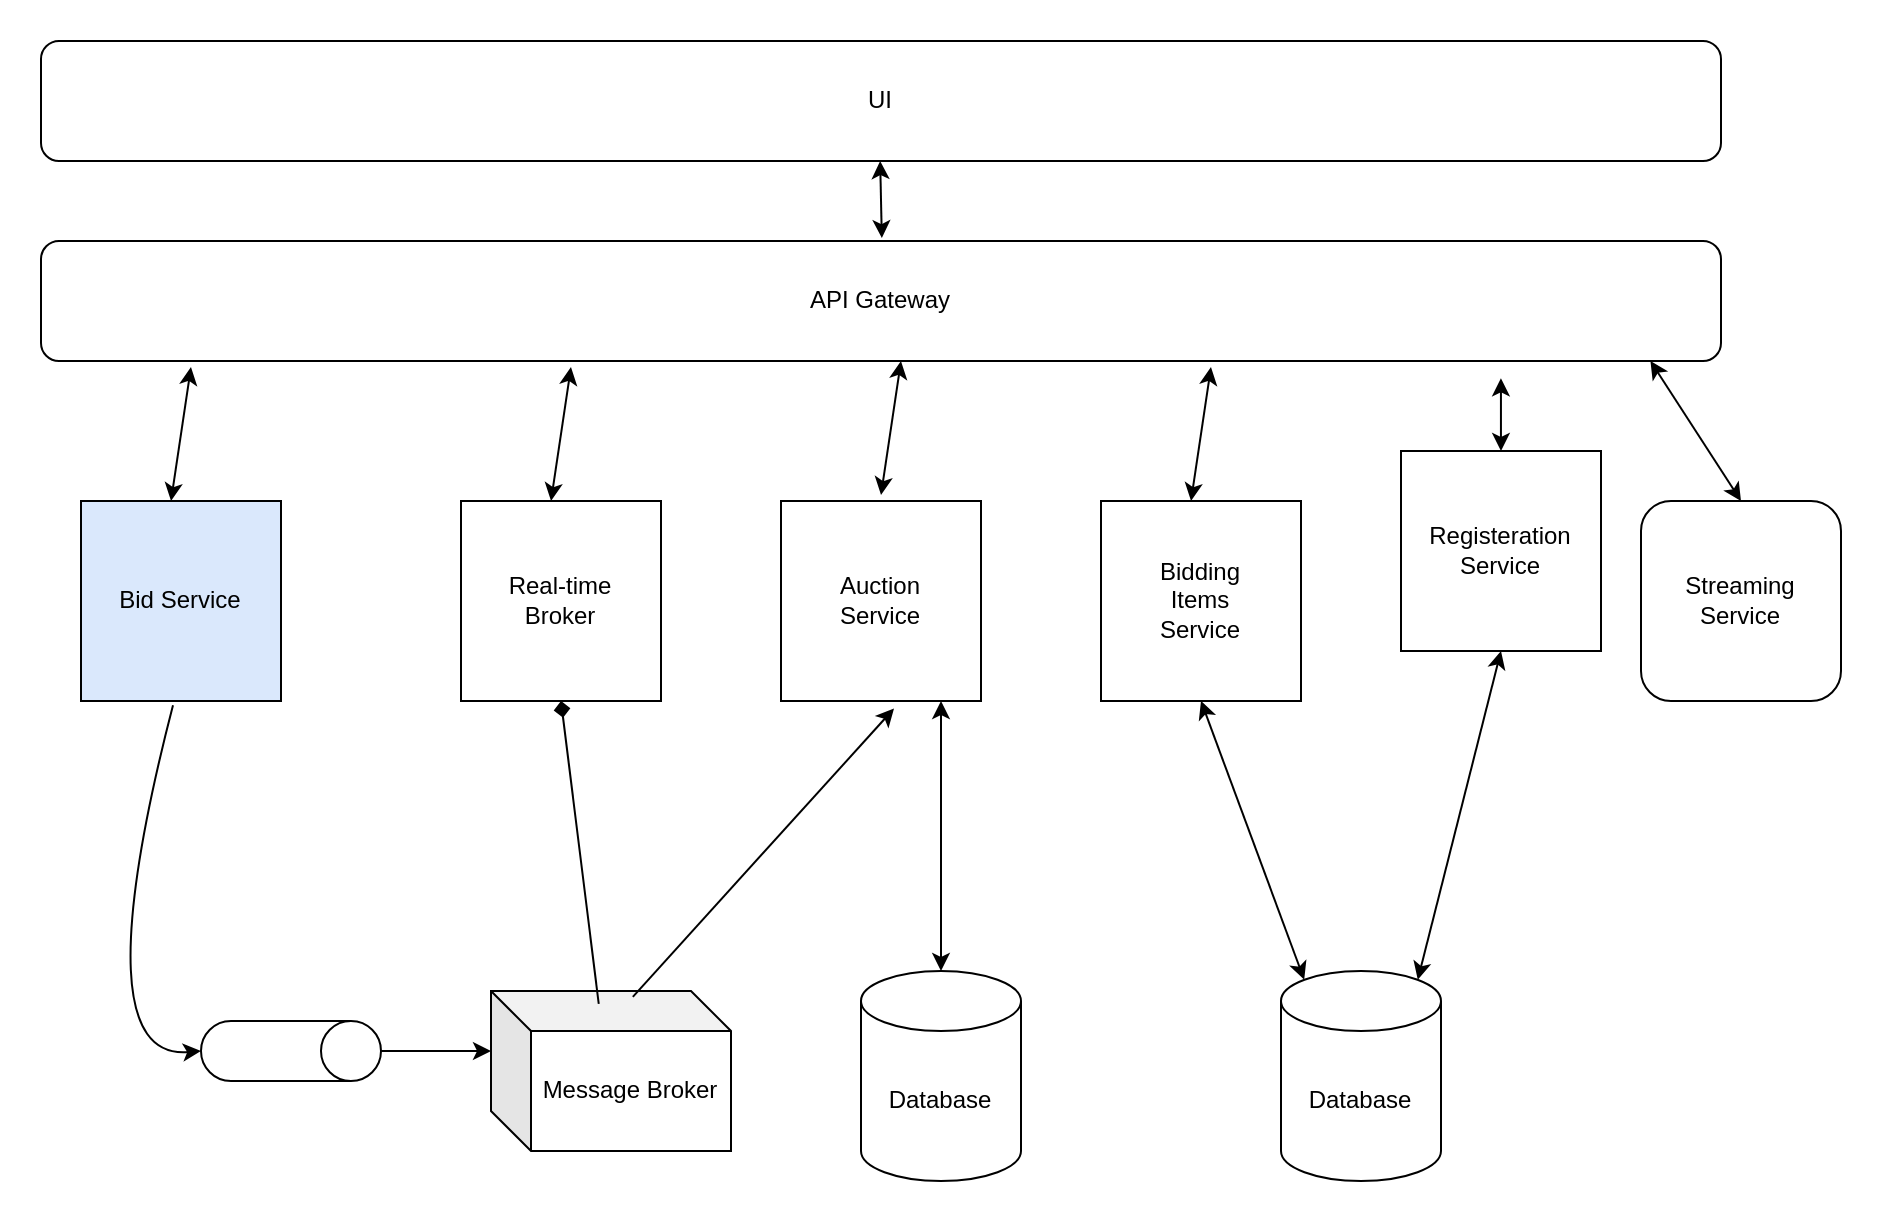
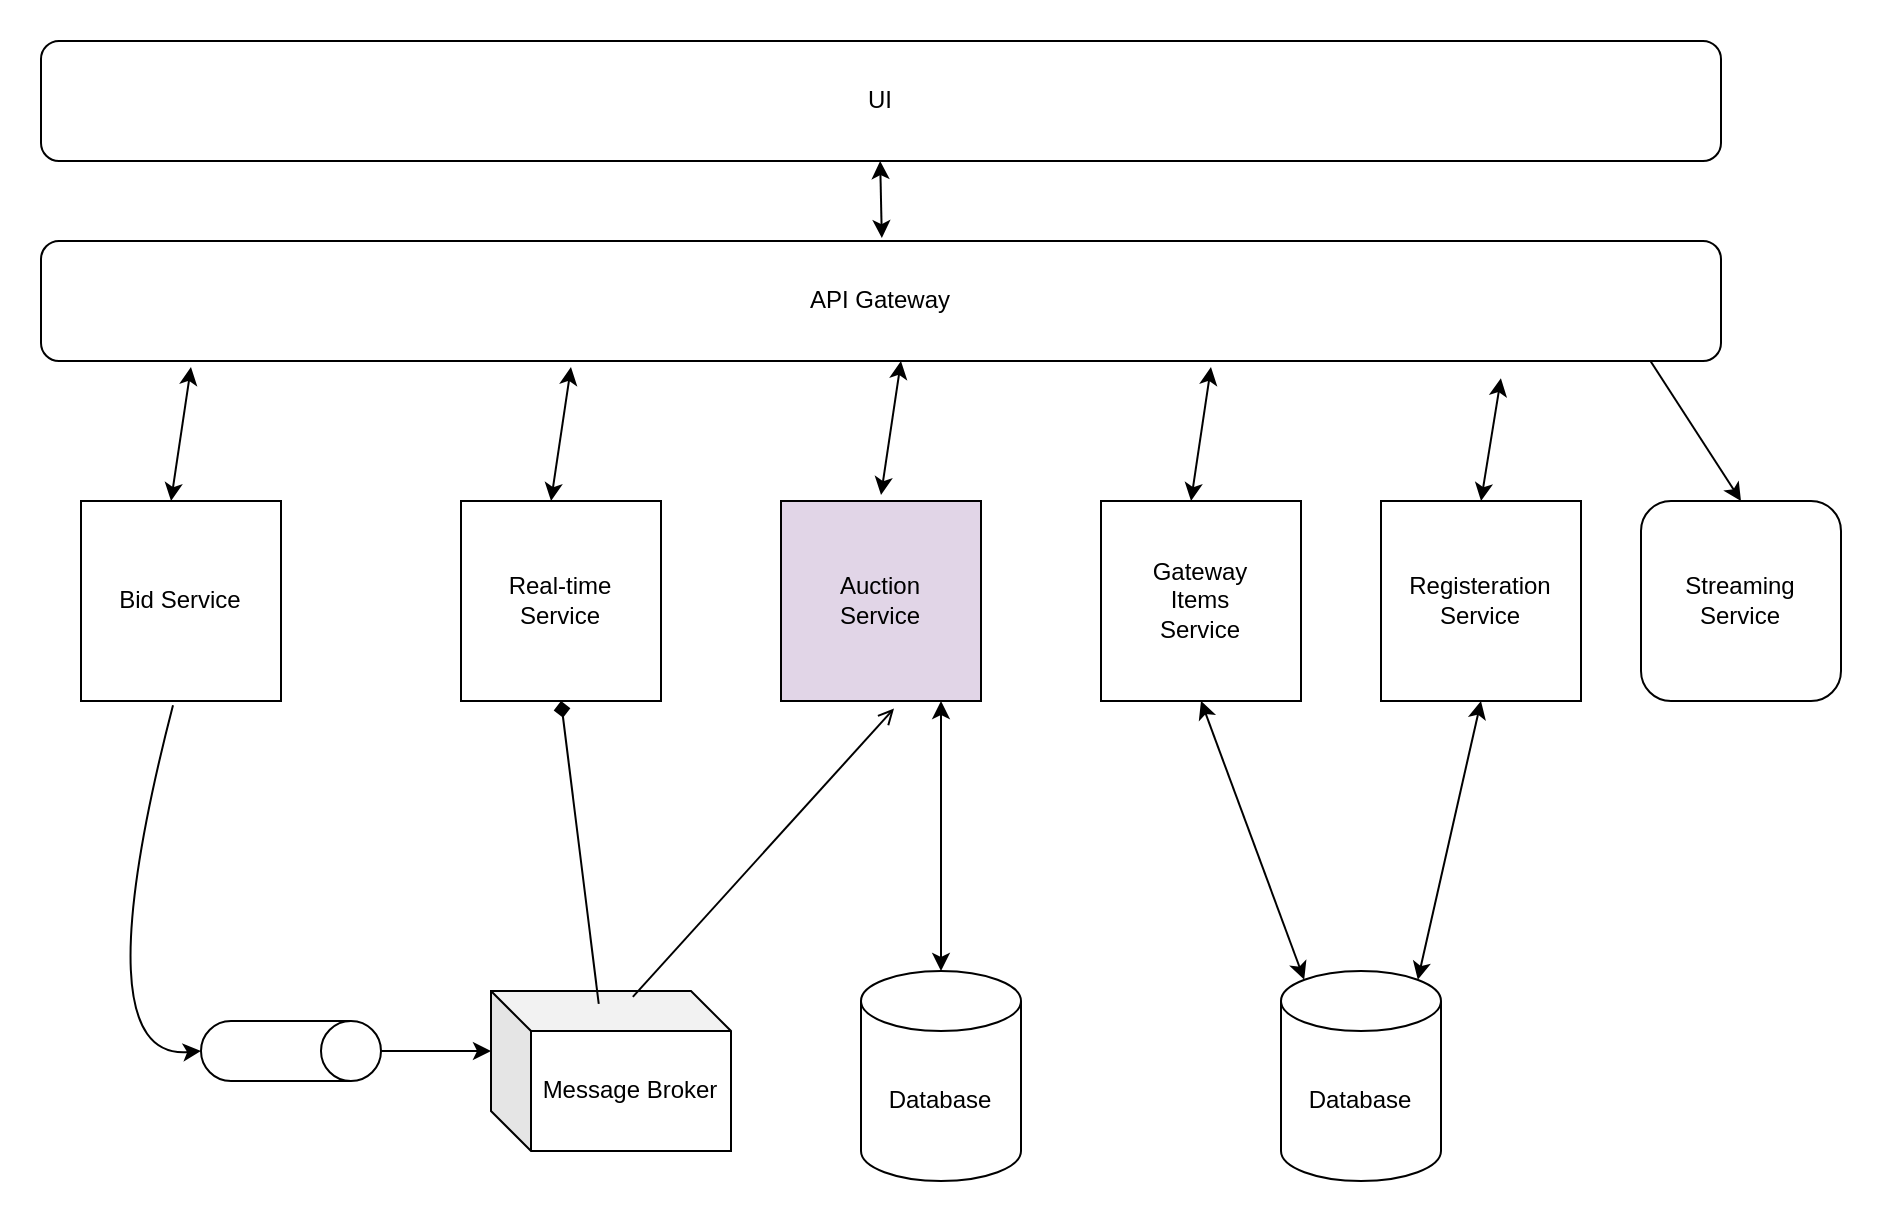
  <mxCell id="0" />
  <mxCell id="1" parent="0" />
  <mxCell id="2" value="API Gateway" style="rounded=1;whiteSpace=wrap;html=1;" vertex="1" parent="1"><mxGeometry x="20" y="120" width="840" height="60" as="geometry" /></mxCell>
- <mxCell id="3" value="Registeration&lt;div&gt;Service&lt;/div&gt;" style="whiteSpace=wrap;html=1;aspect=fixed;" vertex="1" parent="1"><mxGeometry x="700" y="225" width="100" height="100" as="geometry" /></mxCell>
+ <mxCell id="3" value="Registeration&lt;div&gt;Service&lt;/div&gt;" style="whiteSpace=wrap;html=1;aspect=fixed;" vertex="1" parent="1"><mxGeometry x="690" y="250" width="100" height="100" as="geometry" /></mxCell>
  <mxCell id="4" value="" style="curved=1;endArrow=classic;html=1;rounded=0;entryX=0.869;entryY=1.144;entryDx=0;entryDy=0;startArrow=classic;startFill=1;exitX=0.5;exitY=0;exitDx=0;exitDy=0;entryPerimeter=0;" edge="1" parent="1" source="3" target="2"><mxGeometry width="50" height="50" relative="1" as="geometry"><mxPoint x="-40" y="250" as="sourcePoint" /><mxPoint x="10" y="200" as="targetPoint" /><Array as="points" /></mxGeometry></mxCell>
- <mxCell id="5" value="Bid Service" style="whiteSpace=wrap;html=1;aspect=fixed;fillColor=#dae8fc;" vertex="1" parent="1"><mxGeometry x="40" y="250" width="100" height="100" as="geometry" /></mxCell>
- <mxCell id="6" value="Auction&lt;div&gt;Service&lt;/div&gt;" style="whiteSpace=wrap;html=1;aspect=fixed;" vertex="1" parent="1"><mxGeometry x="390" y="250" width="100" height="100" as="geometry" /></mxCell>
- <mxCell id="7" value="Real-time&lt;div&gt;Broker&lt;/div&gt;" style="whiteSpace=wrap;html=1;aspect=fixed;" vertex="1" parent="1"><mxGeometry x="230" y="250" width="100" height="100" as="geometry" /></mxCell>
+ <mxCell id="5" value="Bid Service" style="whiteSpace=wrap;html=1;aspect=fixed;" vertex="1" parent="1"><mxGeometry x="40" y="250" width="100" height="100" as="geometry" /></mxCell>
+ <mxCell id="6" value="Auction&lt;div&gt;Service&lt;/div&gt;" style="whiteSpace=wrap;html=1;aspect=fixed;fillColor=#e1d5e7;" vertex="1" parent="1"><mxGeometry x="390" y="250" width="100" height="100" as="geometry" /></mxCell>
+ <mxCell id="7" value="Real-time&lt;div&gt;Service&lt;/div&gt;" style="whiteSpace=wrap;html=1;aspect=fixed;" vertex="1" parent="1"><mxGeometry x="230" y="250" width="100" height="100" as="geometry" /></mxCell>
  <mxCell id="8" value="Message Broker" style="shape=cube;whiteSpace=wrap;html=1;boundedLbl=1;backgroundOutline=1;darkOpacity=0.05;darkOpacity2=0.1;" vertex="1" parent="1"><mxGeometry x="245" y="495" width="120" height="80" as="geometry" /></mxCell>
  <mxCell id="9" value="" style="curved=1;endArrow=classic;html=1;rounded=0;exitX=0.46;exitY=1.021;exitDx=0;exitDy=0;exitPerimeter=0;entryX=0.5;entryY=1;entryDx=0;entryDy=0;entryPerimeter=0;" edge="1" parent="1" source="5" target="10"><mxGeometry width="50" height="50" relative="1" as="geometry"><mxPoint x="100" y="510" as="sourcePoint" /><mxPoint x="150" y="460" as="targetPoint" /><Array as="points"><mxPoint x="40" y="530" /></Array></mxGeometry></mxCell>
  <mxCell id="10" value="" style="shape=cylinder3;whiteSpace=wrap;html=1;boundedLbl=1;backgroundOutline=1;size=15;rotation=90;" vertex="1" parent="1"><mxGeometry x="130" y="480" width="30" height="90" as="geometry" /></mxCell>
  <mxCell id="11" value="" style="endArrow=classic;html=1;rounded=0;entryX=0;entryY=0;entryDx=0;entryDy=30;entryPerimeter=0;" edge="1" parent="1" source="10" target="8"><mxGeometry width="50" height="50" relative="1" as="geometry"><mxPoint x="160" y="530" as="sourcePoint" /><mxPoint x="170" y="460" as="targetPoint" /><Array as="points" /></mxGeometry></mxCell>
  <mxCell id="12" value="" style="curved=1;endArrow=diamond;html=1;rounded=0;entryX=0.5;entryY=1;entryDx=0;entryDy=0;startArrow=none;startFill=0;endFill=1;exitX=0.449;exitY=0.08;exitDx=0;exitDy=0;exitPerimeter=0;" edge="1" parent="1" source="8" target="7"><mxGeometry width="50" height="50" relative="1" as="geometry"><mxPoint x="330" y="520" as="sourcePoint" /><mxPoint x="380" y="470" as="targetPoint" /><Array as="points" /></mxGeometry></mxCell>
- <mxCell id="13" value="" style="curved=1;endArrow=classic;html=1;rounded=0;entryX=0.565;entryY=1.038;entryDx=0;entryDy=0;entryPerimeter=0;exitX=0.591;exitY=0.037;exitDx=0;exitDy=0;exitPerimeter=0;" edge="1" parent="1" source="8" target="6"><mxGeometry width="50" height="50" relative="1" as="geometry"><mxPoint x="400" y="430" as="sourcePoint" /><mxPoint x="450" y="380" as="targetPoint" /><Array as="points" /></mxGeometry></mxCell>
+ <mxCell id="13" value="" style="curved=1;endArrow=open;html=1;rounded=0;entryX=0.565;entryY=1.038;entryDx=0;entryDy=0;entryPerimeter=0;exitX=0.591;exitY=0.037;exitDx=0;exitDy=0;exitPerimeter=0;" edge="1" parent="1" source="8" target="6"><mxGeometry width="50" height="50" relative="1" as="geometry"><mxPoint x="400" y="430" as="sourcePoint" /><mxPoint x="450" y="380" as="targetPoint" /><Array as="points" /></mxGeometry></mxCell>
  <mxCell id="14" value="" style="endArrow=classic;html=1;rounded=0;entryX=0.5;entryY=1;entryDx=0;entryDy=0;exitX=0.855;exitY=0;exitDx=0;exitDy=4.35;exitPerimeter=0;startArrow=classic;startFill=1;" edge="1" parent="1" source="22" target="3"><mxGeometry width="50" height="50" relative="1" as="geometry"><mxPoint x="-30" y="485" as="sourcePoint" /><mxPoint x="-30" y="390" as="targetPoint" /></mxGeometry></mxCell>
  <mxCell id="15" value="Database" style="shape=cylinder3;whiteSpace=wrap;html=1;boundedLbl=1;backgroundOutline=1;size=15;" vertex="1" parent="1"><mxGeometry x="430" y="485" width="80" height="105" as="geometry" /></mxCell>
  <mxCell id="16" value="" style="curved=1;endArrow=classic;html=1;rounded=0;exitX=0.5;exitY=0;exitDx=0;exitDy=0;exitPerimeter=0;startArrow=classic;startFill=1;" edge="1" parent="1" source="15"><mxGeometry width="50" height="50" relative="1" as="geometry"><mxPoint x="530" y="360" as="sourcePoint" /><mxPoint x="470" y="350" as="targetPoint" /><Array as="points" /></mxGeometry></mxCell>
  <mxCell id="17" value="" style="curved=1;endArrow=classic;html=1;rounded=0;entryX=0.043;entryY=1.053;entryDx=0;entryDy=0;entryPerimeter=0;startArrow=classic;startFill=1;exitX=0.5;exitY=0;exitDx=0;exitDy=0;" edge="1" parent="1"><mxGeometry width="50" height="50" relative="1" as="geometry"><mxPoint x="85" y="250" as="sourcePoint" /><mxPoint x="95" y="183" as="targetPoint" /><Array as="points" /></mxGeometry></mxCell>
  <mxCell id="18" value="" style="curved=1;endArrow=classic;html=1;rounded=0;entryX=0.043;entryY=1.053;entryDx=0;entryDy=0;entryPerimeter=0;startArrow=classic;startFill=1;exitX=0.5;exitY=0;exitDx=0;exitDy=0;" edge="1" parent="1"><mxGeometry width="50" height="50" relative="1" as="geometry"><mxPoint x="275" y="250" as="sourcePoint" /><mxPoint x="285" y="183" as="targetPoint" /><Array as="points" /></mxGeometry></mxCell>
  <mxCell id="19" value="" style="curved=1;endArrow=classic;html=1;rounded=0;entryX=0.043;entryY=1.053;entryDx=0;entryDy=0;entryPerimeter=0;startArrow=classic;startFill=1;exitX=0.5;exitY=0;exitDx=0;exitDy=0;" edge="1" parent="1"><mxGeometry width="50" height="50" relative="1" as="geometry"><mxPoint x="440" y="247" as="sourcePoint" /><mxPoint x="450" y="180" as="targetPoint" /><Array as="points" /></mxGeometry></mxCell>
- <mxCell id="20" value="Bidding&lt;div&gt;Items&lt;/div&gt;&lt;div&gt;Service&lt;/div&gt;" style="whiteSpace=wrap;html=1;aspect=fixed;" vertex="1" parent="1"><mxGeometry x="550" y="250" width="100" height="100" as="geometry" /></mxCell>
+ <mxCell id="20" value="Gateway&lt;div&gt;Items&lt;/div&gt;&lt;div&gt;Service&lt;/div&gt;" style="whiteSpace=wrap;html=1;aspect=fixed;" vertex="1" parent="1"><mxGeometry x="550" y="250" width="100" height="100" as="geometry" /></mxCell>
  <mxCell id="21" value="" style="curved=1;endArrow=classic;html=1;rounded=0;entryX=0.043;entryY=1.053;entryDx=0;entryDy=0;entryPerimeter=0;startArrow=classic;startFill=1;exitX=0.5;exitY=0;exitDx=0;exitDy=0;" edge="1" parent="1"><mxGeometry width="50" height="50" relative="1" as="geometry"><mxPoint x="595" y="250" as="sourcePoint" /><mxPoint x="605" y="183" as="targetPoint" /><Array as="points" /></mxGeometry></mxCell>
  <mxCell id="22" value="Database" style="shape=cylinder3;whiteSpace=wrap;html=1;boundedLbl=1;backgroundOutline=1;size=15;" vertex="1" parent="1"><mxGeometry x="640" y="485" width="80" height="105" as="geometry" /></mxCell>
  <mxCell id="23" value="" style="endArrow=classic;startArrow=classic;html=1;rounded=0;entryX=0.5;entryY=1;entryDx=0;entryDy=0;exitX=0.145;exitY=0;exitDx=0;exitDy=4.35;exitPerimeter=0;" edge="1" parent="1" source="22" target="20"><mxGeometry width="50" height="50" relative="1" as="geometry"><mxPoint x="510" y="460" as="sourcePoint" /><mxPoint x="560" y="410" as="targetPoint" /></mxGeometry></mxCell>
  <mxCell id="24" value="Streaming&lt;div&gt;Service&lt;/div&gt;" style="whiteSpace=wrap;html=1;aspect=fixed;rounded=1;" vertex="1" parent="1"><mxGeometry x="820" y="250" width="100" height="100" as="geometry" /></mxCell>
- <mxCell id="25" value="" style="curved=1;endArrow=classic;html=1;rounded=0;entryX=0.958;entryY=1;entryDx=0;entryDy=0;startArrow=classic;startFill=1;exitX=0.5;exitY=0;exitDx=0;exitDy=0;entryPerimeter=0;" edge="1" parent="1" source="24" target="2"><mxGeometry width="50" height="50" relative="1" as="geometry"><mxPoint x="830" y="250" as="sourcePoint" /><mxPoint x="840" y="189" as="targetPoint" /><Array as="points" /></mxGeometry></mxCell>
+ <mxCell id="25" value="" style="curved=1;endArrow=none;html=1;rounded=0;entryX=0.958;entryY=1;entryDx=0;entryDy=0;startArrow=classic;startFill=1;exitX=0.5;exitY=0;exitDx=0;exitDy=0;entryPerimeter=0;" edge="1" parent="1" source="24" target="2"><mxGeometry width="50" height="50" relative="1" as="geometry"><mxPoint x="830" y="250" as="sourcePoint" /><mxPoint x="840" y="189" as="targetPoint" /><Array as="points" /></mxGeometry></mxCell>
  <mxCell id="26" value="UI" style="rounded=1;whiteSpace=wrap;html=1;" vertex="1" parent="1"><mxGeometry x="20" y="20" width="840" height="60" as="geometry" /></mxCell>
  <mxCell id="27" value="" style="endArrow=classic;startArrow=classic;html=1;rounded=0;entryX=0.477;entryY=0.983;entryDx=0;entryDy=0;entryPerimeter=0;exitX=0.478;exitY=-0.041;exitDx=0;exitDy=0;exitPerimeter=0;" edge="1" parent="1"><mxGeometry width="50" height="50" relative="1" as="geometry"><mxPoint x="440.42" y="118.56" as="sourcePoint" /><mxPoint x="439.58" y="80" as="targetPoint" /></mxGeometry></mxCell>
